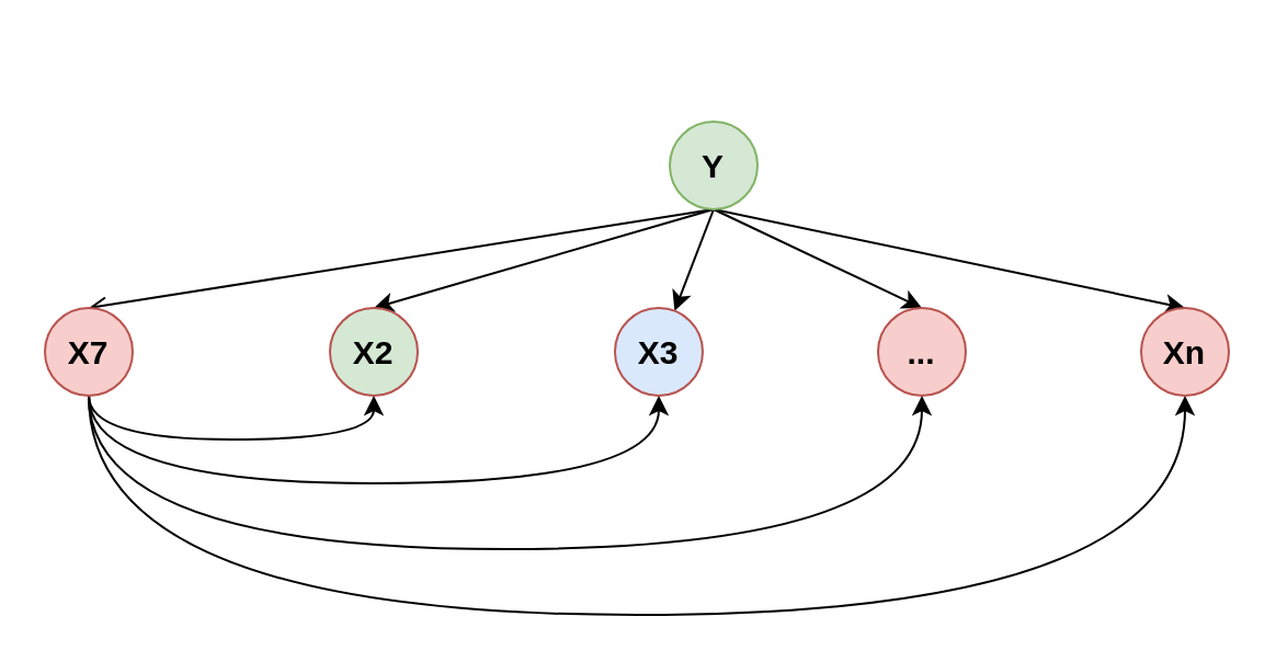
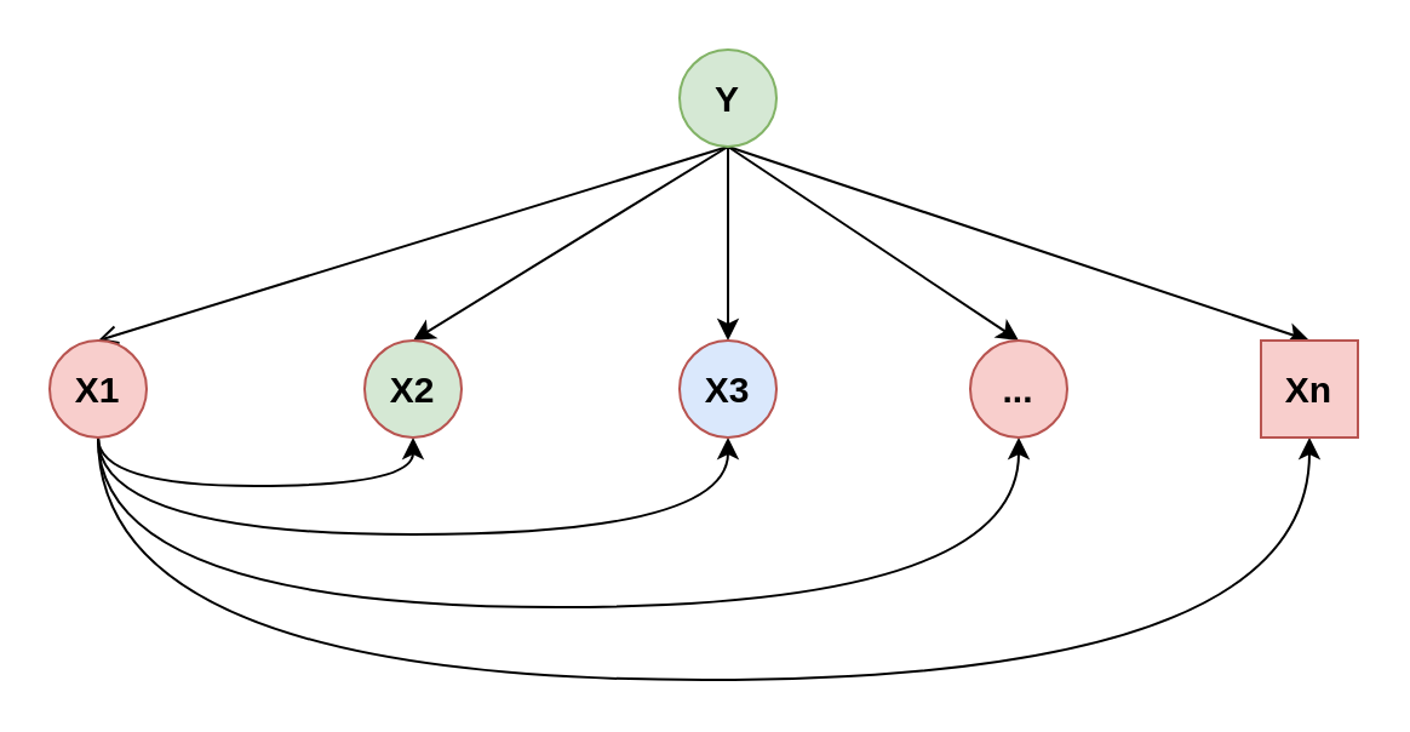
  <mxCell id="0" />
  <mxCell id="1" parent="0" />
  <mxCell id="2" style="edgeStyle=none;rounded=0;orthogonalLoop=1;jettySize=auto;html=1;exitX=0.5;exitY=1;exitDx=0;exitDy=0;entryX=0.5;entryY=0;entryDx=0;entryDy=0;endArrow=open;" parent="1" source="7" target="12" edge="1"><mxGeometry relative="1" as="geometry" /></mxCell>
  <mxCell id="3" style="edgeStyle=none;rounded=0;orthogonalLoop=1;jettySize=auto;html=1;exitX=0.5;exitY=1;exitDx=0;exitDy=0;entryX=0.5;entryY=0;entryDx=0;entryDy=0;" parent="1" source="7" target="13" edge="1"><mxGeometry relative="1" as="geometry" /></mxCell>
  <mxCell id="4" style="edgeStyle=none;rounded=0;orthogonalLoop=1;jettySize=auto;html=1;exitX=0.5;exitY=1;exitDx=0;exitDy=0;" parent="1" source="7" target="14" edge="1"><mxGeometry relative="1" as="geometry" /></mxCell>
  <mxCell id="5" style="edgeStyle=none;rounded=0;orthogonalLoop=1;jettySize=auto;html=1;exitX=0.5;exitY=1;exitDx=0;exitDy=0;entryX=0.5;entryY=0;entryDx=0;entryDy=0;" parent="1" source="7" target="15" edge="1"><mxGeometry relative="1" as="geometry" /></mxCell>
  <mxCell id="6" style="edgeStyle=none;rounded=0;orthogonalLoop=1;jettySize=auto;html=1;exitX=0.5;exitY=1;exitDx=0;exitDy=0;entryX=0.5;entryY=0;entryDx=0;entryDy=0;" parent="1" source="7" target="16" edge="1"><mxGeometry relative="1" as="geometry" /></mxCell>
- <mxCell id="7" value="&lt;span style=&quot;font-size: 15px&quot;&gt;&lt;b&gt;Y&lt;/b&gt;&lt;/span&gt;" style="ellipse;whiteSpace=wrap;html=1;aspect=fixed;fillColor=#d5e8d4;strokeColor=#82b366;" parent="1" vertex="1"><mxGeometry x="305" y="55" width="40" height="40" as="geometry" /></mxCell>
+ <mxCell id="7" value="&lt;span style=&quot;font-size: 15px&quot;&gt;&lt;b&gt;Y&lt;/b&gt;&lt;/span&gt;" style="ellipse;whiteSpace=wrap;html=1;aspect=fixed;fillColor=#d5e8d4;strokeColor=#82b366;" parent="1" vertex="1"><mxGeometry x="280" y="20" width="40" height="40" as="geometry" /></mxCell>
  <mxCell id="8" style="edgeStyle=orthogonalEdgeStyle;curved=1;rounded=0;orthogonalLoop=1;jettySize=auto;html=1;exitX=0.5;exitY=1;exitDx=0;exitDy=0;entryX=0.5;entryY=1;entryDx=0;entryDy=0;" edge="1" parent="1" source="12" target="13"><mxGeometry relative="1" as="geometry" /></mxCell>
  <mxCell id="9" style="edgeStyle=orthogonalEdgeStyle;curved=1;rounded=0;orthogonalLoop=1;jettySize=auto;html=1;exitX=0.5;exitY=1;exitDx=0;exitDy=0;entryX=0.5;entryY=1;entryDx=0;entryDy=0;" edge="1" parent="1" source="12" target="14"><mxGeometry relative="1" as="geometry"><Array as="points"><mxPoint x="40" y="220" /><mxPoint x="300" y="220" /></Array></mxGeometry></mxCell>
  <mxCell id="10" style="edgeStyle=orthogonalEdgeStyle;curved=1;rounded=0;orthogonalLoop=1;jettySize=auto;html=1;exitX=0.5;exitY=1;exitDx=0;exitDy=0;entryX=0.5;entryY=1;entryDx=0;entryDy=0;" edge="1" parent="1" source="12" target="15"><mxGeometry relative="1" as="geometry"><Array as="points"><mxPoint x="40" y="250" /><mxPoint x="420" y="250" /></Array></mxGeometry></mxCell>
  <mxCell id="11" style="edgeStyle=orthogonalEdgeStyle;curved=1;rounded=0;orthogonalLoop=1;jettySize=auto;html=1;exitX=0.5;exitY=1;exitDx=0;exitDy=0;entryX=0.5;entryY=1;entryDx=0;entryDy=0;" edge="1" parent="1" source="12" target="16"><mxGeometry relative="1" as="geometry"><Array as="points"><mxPoint x="40" y="280" /><mxPoint x="540" y="280" /></Array></mxGeometry></mxCell>
- <mxCell id="12" value="&lt;span style=&quot;font-size: 15px&quot;&gt;&lt;b&gt;X7&lt;/b&gt;&lt;/span&gt;" style="ellipse;whiteSpace=wrap;html=1;aspect=fixed;fillColor=#f8cecc;strokeColor=#b85450;" parent="1" vertex="1"><mxGeometry x="20" y="140" width="40" height="40" as="geometry" /></mxCell>
+ <mxCell id="12" value="&lt;span style=&quot;font-size: 15px&quot;&gt;&lt;b&gt;X1&lt;/b&gt;&lt;/span&gt;" style="ellipse;whiteSpace=wrap;html=1;aspect=fixed;fillColor=#f8cecc;strokeColor=#b85450;" parent="1" vertex="1"><mxGeometry x="20" y="140" width="40" height="40" as="geometry" /></mxCell>
  <mxCell id="13" value="&lt;span style=&quot;font-size: 15px&quot;&gt;&lt;b&gt;X2&lt;/b&gt;&lt;/span&gt;" style="ellipse;whiteSpace=wrap;html=1;aspect=fixed;fillColor=#d5e8d4;strokeColor=#b85450;" parent="1" vertex="1"><mxGeometry x="150" y="140" width="40" height="40" as="geometry" /></mxCell>
  <mxCell id="14" value="&lt;span style=&quot;font-size: 15px&quot;&gt;&lt;b&gt;X3&lt;/b&gt;&lt;/span&gt;" style="ellipse;whiteSpace=wrap;html=1;aspect=fixed;fillColor=#dae8fc;strokeColor=#b85450;" parent="1" vertex="1"><mxGeometry x="280" y="140" width="40" height="40" as="geometry" /></mxCell>
  <mxCell id="15" value="&lt;span style=&quot;font-size: 15px&quot;&gt;&lt;b&gt;...&lt;/b&gt;&lt;/span&gt;" style="ellipse;whiteSpace=wrap;html=1;aspect=fixed;fillColor=#f8cecc;strokeColor=#b85450;" parent="1" vertex="1"><mxGeometry x="400" y="140" width="40" height="40" as="geometry" /></mxCell>
- <mxCell id="16" value="&lt;span style=&quot;font-size: 15px&quot;&gt;&lt;b&gt;Xn&lt;/b&gt;&lt;/span&gt;" style="ellipse;whiteSpace=wrap;html=1;aspect=fixed;fillColor=#f8cecc;strokeColor=#b85450;" parent="1" vertex="1"><mxGeometry x="520" y="140" width="40" height="40" as="geometry" /></mxCell>
+ <mxCell id="16" value="&lt;span style=&quot;font-size: 15px&quot;&gt;&lt;b&gt;Xn&lt;/b&gt;&lt;/span&gt;" style="whiteSpace=wrap;html=1;aspect=fixed;fillColor=#f8cecc;strokeColor=#b85450;rounded=0;" parent="1" vertex="1"><mxGeometry x="520" y="140" width="40" height="40" as="geometry" /></mxCell>
